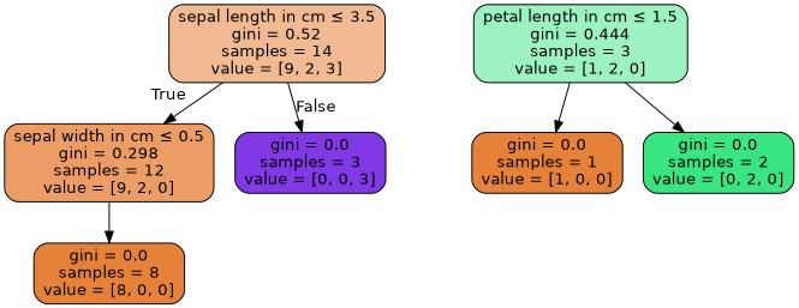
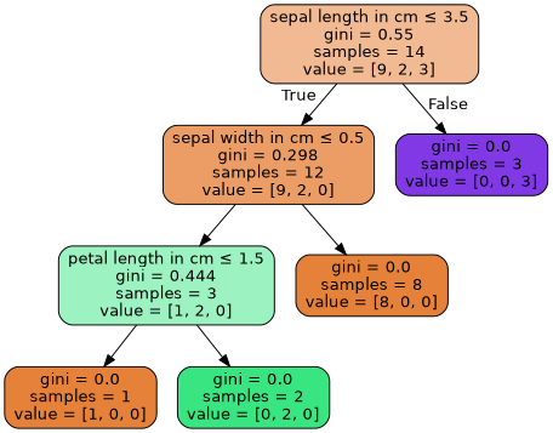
  digraph {
    node [color=black fillcolor="#e58139" fontname=helvetica shape=box style="filled, rounded"]
    edge [fontname=helvetica]
-   n1 [fillcolor="#f1ba93" label=<sepal length in cm &le; 3.5<br/>gini = 0.52<br/>samples = 14<br/>value = [9, 2, 3]>]
+   n1 [fillcolor="#f1ba93" label=<sepal length in cm &le; 3.5<br/>gini = 0.55<br/>samples = 14<br/>value = [9, 2, 3]>]
    n2 [fillcolor="#eb9d65" label=<sepal width in cm &le; 0.5<br/>gini = 0.298<br/>samples = 12<br/>value = [9, 2, 0]>]
    n3 [fillcolor="#8139e5" label=<gini = 0.0<br/>samples = 3<br/>value = [0, 0, 3]>]
    n4 [fillcolor="#9cf2c0" label=<petal length in cm &le; 1.5<br/>gini = 0.444<br/>samples = 3<br/>value = [1, 2, 0]>]
    n5 [label=<gini = 0.0<br/>samples = 8<br/>value = [8, 0, 0]>]
    n6 [label=<gini = 0.0<br/>samples = 1<br/>value = [1, 0, 0]>]
    n7 [fillcolor="#39e581" label=<gini = 0.0<br/>samples = 2<br/>value = [0, 2, 0]>]
    n1 -> n2 [headlabel=True labelangle=45 labeldistance=2.5]
    n1 -> n3 [headlabel=False labelangle=-45 labeldistance=2.5]
+   n2 -> n4
    n2 -> n5
    n4 -> n6
    n4 -> n7
  }
